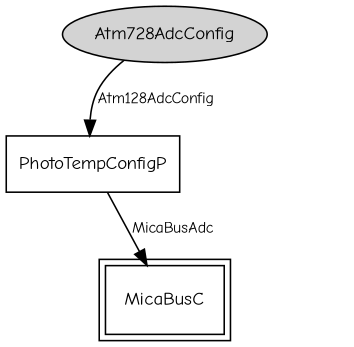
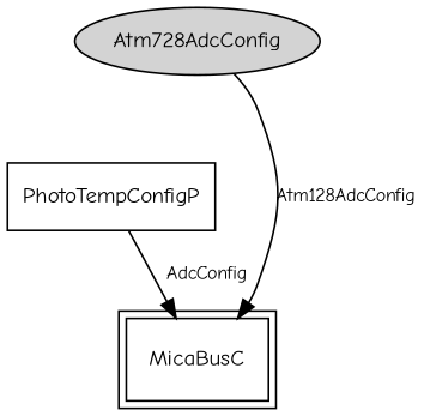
  digraph {
    fontname="Comic Neue"
    node [fontname="Comic Neue" fontsize=12 shape=box]
    edge [fontname="Comic Neue" fontsize=10]
    n1 [label=Atm728AdcConfig shape=ellipse style=filled]
    PhotoTempConfigP
    MicaBusC [peripheries=2]
-   n1 -> PhotoTempConfigP [label=Atm128AdcConfig]
-   PhotoTempConfigP -> MicaBusC [label=MicaBusAdc]
+   n1 -> MicaBusC [label=Atm128AdcConfig]
+   PhotoTempConfigP -> MicaBusC [label=AdcConfig]
  }
